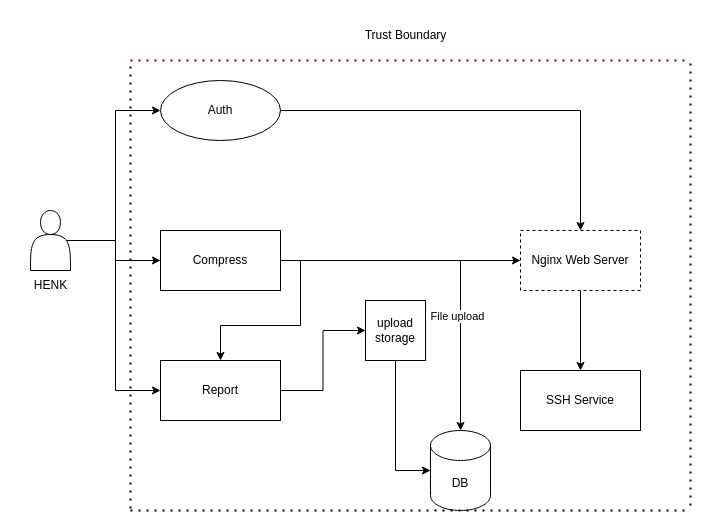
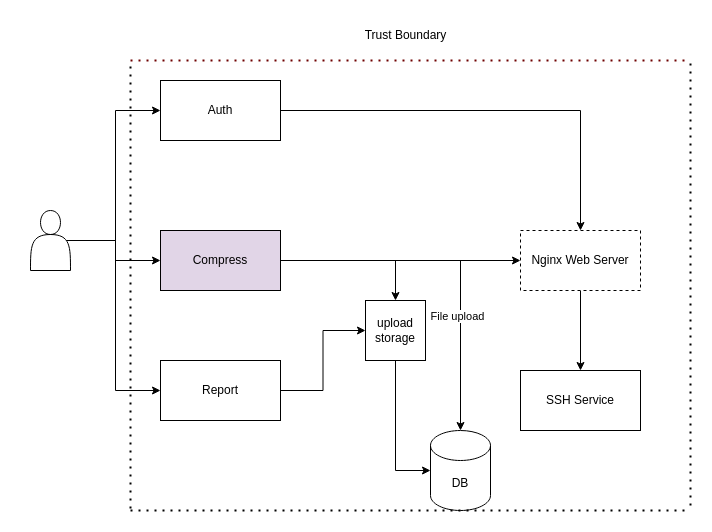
  <mxCell id="0" />
  <mxCell id="1" parent="0" />
  <mxCell id="2" value="DB" style="shape=cylinder3;whiteSpace=wrap;html=1;boundedLbl=1;backgroundOutline=1;size=15;" vertex="1" parent="1"><mxGeometry x="430" y="430" width="60" height="80" as="geometry" /></mxCell>
  <mxCell id="3" style="edgeStyle=orthogonalEdgeStyle;rounded=0;orthogonalLoop=1;jettySize=auto;html=1;exitX=1;exitY=0.5;exitDx=0;exitDy=0;entryX=0;entryY=0.5;entryDx=0;entryDy=0;" edge="1" parent="1" source="5" target="11"><mxGeometry relative="1" as="geometry"><mxPoint x="485" y="260" as="targetPoint" /></mxGeometry></mxCell>
- <mxCell id="4" style="edgeStyle=orthogonalEdgeStyle;rounded=0;orthogonalLoop=1;jettySize=auto;html=1;exitX=1;exitY=0.5;exitDx=0;exitDy=0;" edge="1" parent="1" source="5" target="9"><mxGeometry relative="1" as="geometry" /></mxCell>
- <mxCell id="5" value="Compress" style="rounded=0;whiteSpace=wrap;html=1;" vertex="1" parent="1"><mxGeometry x="160" y="230" width="120" height="60" as="geometry" /></mxCell>
+ <mxCell id="4" style="edgeStyle=orthogonalEdgeStyle;rounded=0;orthogonalLoop=1;jettySize=auto;html=1;exitX=1;exitY=0.5;exitDx=0;exitDy=0;entryX=0.5;entryY=0;entryDx=0;entryDy=0;" edge="1" parent="1" source="5" target="22"><mxGeometry relative="1" as="geometry" /></mxCell>
+ <mxCell id="5" value="Compress" style="rounded=0;whiteSpace=wrap;html=1;fillColor=#e1d5e7;" vertex="1" parent="1"><mxGeometry x="160" y="230" width="120" height="60" as="geometry" /></mxCell>
  <mxCell id="6" style="edgeStyle=orthogonalEdgeStyle;rounded=0;orthogonalLoop=1;jettySize=auto;html=1;exitX=1;exitY=0.5;exitDx=0;exitDy=0;" edge="1" parent="1" source="7" target="11"><mxGeometry relative="1" as="geometry" /></mxCell>
- <mxCell id="7" value="Auth" style="ellipse;whiteSpace=wrap;html=1;" vertex="1" parent="1"><mxGeometry x="160" y="80" width="120" height="60" as="geometry" /></mxCell>
+ <mxCell id="7" value="Auth" style="rounded=0;whiteSpace=wrap;html=1;" vertex="1" parent="1"><mxGeometry x="160" y="80" width="120" height="60" as="geometry" /></mxCell>
  <mxCell id="8" style="edgeStyle=orthogonalEdgeStyle;rounded=0;orthogonalLoop=1;jettySize=auto;html=1;exitX=1;exitY=0.5;exitDx=0;exitDy=0;entryX=0;entryY=0.5;entryDx=0;entryDy=0;" edge="1" parent="1" source="9" target="22"><mxGeometry relative="1" as="geometry" /></mxCell>
  <mxCell id="9" value="Report" style="rounded=0;whiteSpace=wrap;html=1;" vertex="1" parent="1"><mxGeometry x="160" y="360" width="120" height="60" as="geometry" /></mxCell>
  <mxCell id="10" style="edgeStyle=orthogonalEdgeStyle;rounded=0;orthogonalLoop=1;jettySize=auto;html=1;exitX=0.5;exitY=1;exitDx=0;exitDy=0;entryX=0.5;entryY=0;entryDx=0;entryDy=0;" edge="1" parent="1" source="11" target="17"><mxGeometry relative="1" as="geometry" /></mxCell>
  <mxCell id="11" value="Nginx Web Server" style="rounded=0;whiteSpace=wrap;html=1;dashed=1;" vertex="1" parent="1"><mxGeometry x="520" y="230" width="120" height="60" as="geometry" /></mxCell>
  <mxCell id="12" value="" style="endArrow=none;dashed=1;html=1;dashPattern=1 3;strokeWidth=2;rounded=0;" edge="1" parent="1"><mxGeometry width="50" height="50" relative="1" as="geometry"><mxPoint x="130" y="508" as="sourcePoint" /><mxPoint x="130" y="60" as="targetPoint" /></mxGeometry></mxCell>
  <mxCell id="13" value="" style="endArrow=none;dashed=1;html=1;dashPattern=1 3;strokeWidth=2;rounded=0;" edge="1" parent="1"><mxGeometry width="50" height="50" relative="1" as="geometry"><mxPoint x="130" y="510" as="sourcePoint" /><mxPoint x="690" y="510" as="targetPoint" /></mxGeometry></mxCell>
  <mxCell id="14" value="" style="endArrow=none;dashed=1;html=1;dashPattern=1 3;strokeWidth=2;rounded=0;" edge="1" parent="1"><mxGeometry width="50" height="50" relative="1" as="geometry"><mxPoint x="690" y="505" as="sourcePoint" /><mxPoint x="690" y="60" as="targetPoint" /></mxGeometry></mxCell>
  <mxCell id="15" value="" style="endArrow=none;dashed=1;html=1;dashPattern=1 3;strokeWidth=2;rounded=0;fillColor=#a20025;strokeColor=#6F0000;" edge="1" parent="1"><mxGeometry width="50" height="50" relative="1" as="geometry"><mxPoint x="130" y="60" as="sourcePoint" /><mxPoint x="690" y="60" as="targetPoint" /></mxGeometry></mxCell>
  <mxCell id="16" value="Trust Boundary" style="text;html=1;align=center;verticalAlign=middle;resizable=0;points=[];autosize=1;strokeColor=none;fillColor=none;" vertex="1" parent="1"><mxGeometry x="350" y="20" width="110" height="30" as="geometry" /></mxCell>
  <mxCell id="17" value="SSH Service" style="rounded=0;whiteSpace=wrap;html=1;" vertex="1" parent="1"><mxGeometry x="520" y="370" width="120" height="60" as="geometry" /></mxCell>
  <mxCell id="18" style="edgeStyle=orthogonalEdgeStyle;rounded=0;orthogonalLoop=1;jettySize=auto;html=1;exitX=0.9;exitY=0.5;exitDx=0;exitDy=0;exitPerimeter=0;entryX=0;entryY=0.5;entryDx=0;entryDy=0;" edge="1" parent="1" source="21" target="7"><mxGeometry relative="1" as="geometry" /></mxCell>
  <mxCell id="19" style="edgeStyle=orthogonalEdgeStyle;rounded=0;orthogonalLoop=1;jettySize=auto;html=1;exitX=0.9;exitY=0.5;exitDx=0;exitDy=0;exitPerimeter=0;entryX=0;entryY=0.5;entryDx=0;entryDy=0;" edge="1" parent="1" source="21" target="5"><mxGeometry relative="1" as="geometry" /></mxCell>
  <mxCell id="20" style="edgeStyle=orthogonalEdgeStyle;rounded=0;orthogonalLoop=1;jettySize=auto;html=1;exitX=0.9;exitY=0.5;exitDx=0;exitDy=0;exitPerimeter=0;entryX=0;entryY=0.5;entryDx=0;entryDy=0;" edge="1" parent="1" source="21" target="9"><mxGeometry relative="1" as="geometry" /></mxCell>
  <mxCell id="21" value="" style="shape=actor;whiteSpace=wrap;html=1;" vertex="1" parent="1"><mxGeometry x="30" y="210" width="40" height="60" as="geometry" /></mxCell>
  <mxCell id="22" value="upload storage" style="whiteSpace=wrap;html=1;aspect=fixed;" vertex="1" parent="1"><mxGeometry x="365" y="300" width="60" height="60" as="geometry" /></mxCell>
  <mxCell id="23" style="edgeStyle=orthogonalEdgeStyle;rounded=0;orthogonalLoop=1;jettySize=auto;html=1;exitX=0.5;exitY=1;exitDx=0;exitDy=0;entryX=0;entryY=0.5;entryDx=0;entryDy=0;entryPerimeter=0;" edge="1" parent="1" source="22" target="2"><mxGeometry relative="1" as="geometry" /></mxCell>
  <mxCell id="24" style="edgeStyle=orthogonalEdgeStyle;rounded=0;orthogonalLoop=1;jettySize=auto;html=1;exitX=1;exitY=0.5;exitDx=0;exitDy=0;entryX=0.5;entryY=0;entryDx=0;entryDy=0;entryPerimeter=0;" edge="1" parent="1" source="5" target="2"><mxGeometry relative="1" as="geometry" /></mxCell>
  <mxCell id="25" value="File upload" style="edgeLabel;html=1;align=center;verticalAlign=middle;resizable=0;points=[];" vertex="1" connectable="0" parent="24"><mxGeometry x="0.343" y="-4" relative="1" as="geometry"><mxPoint as="offset" /></mxGeometry></mxCell>
- <mxCell id="26" value="HENK" style="text;html=1;align=center;verticalAlign=middle;resizable=0;points=[];autosize=1;strokeColor=none;fillColor=none;" vertex="1" parent="1"><mxGeometry x="20" y="270" width="60" height="30" as="geometry" /></mxCell>
